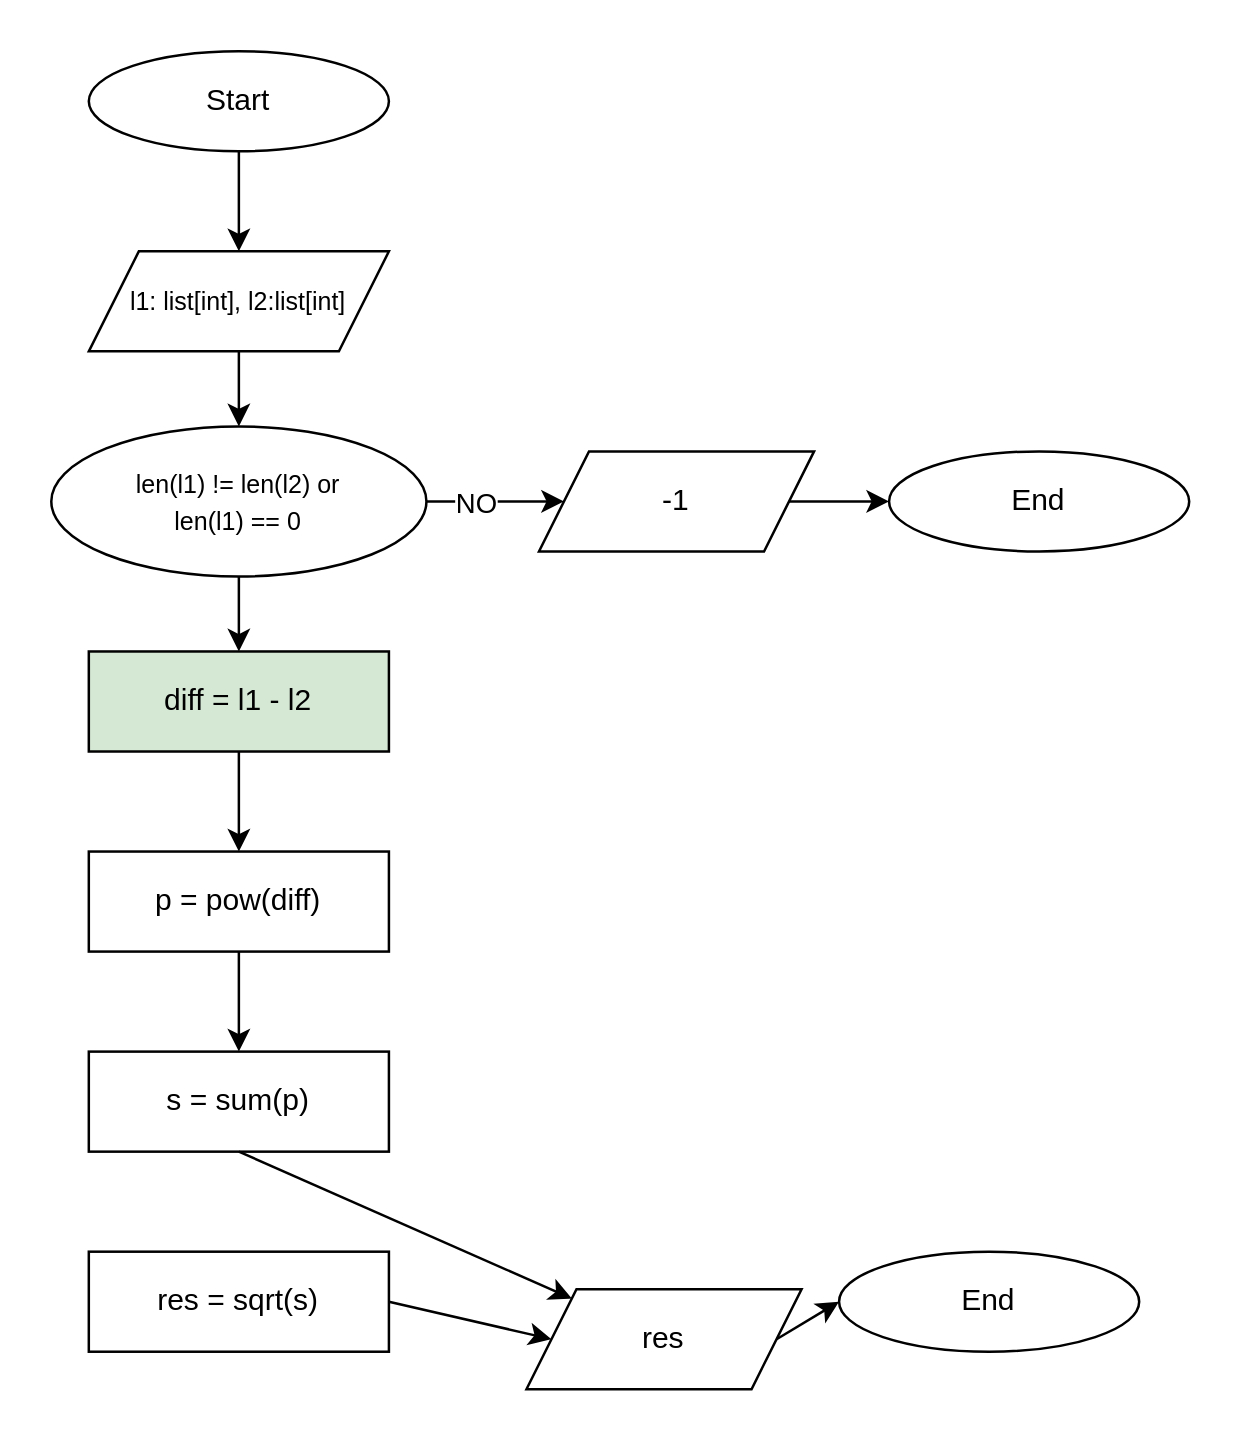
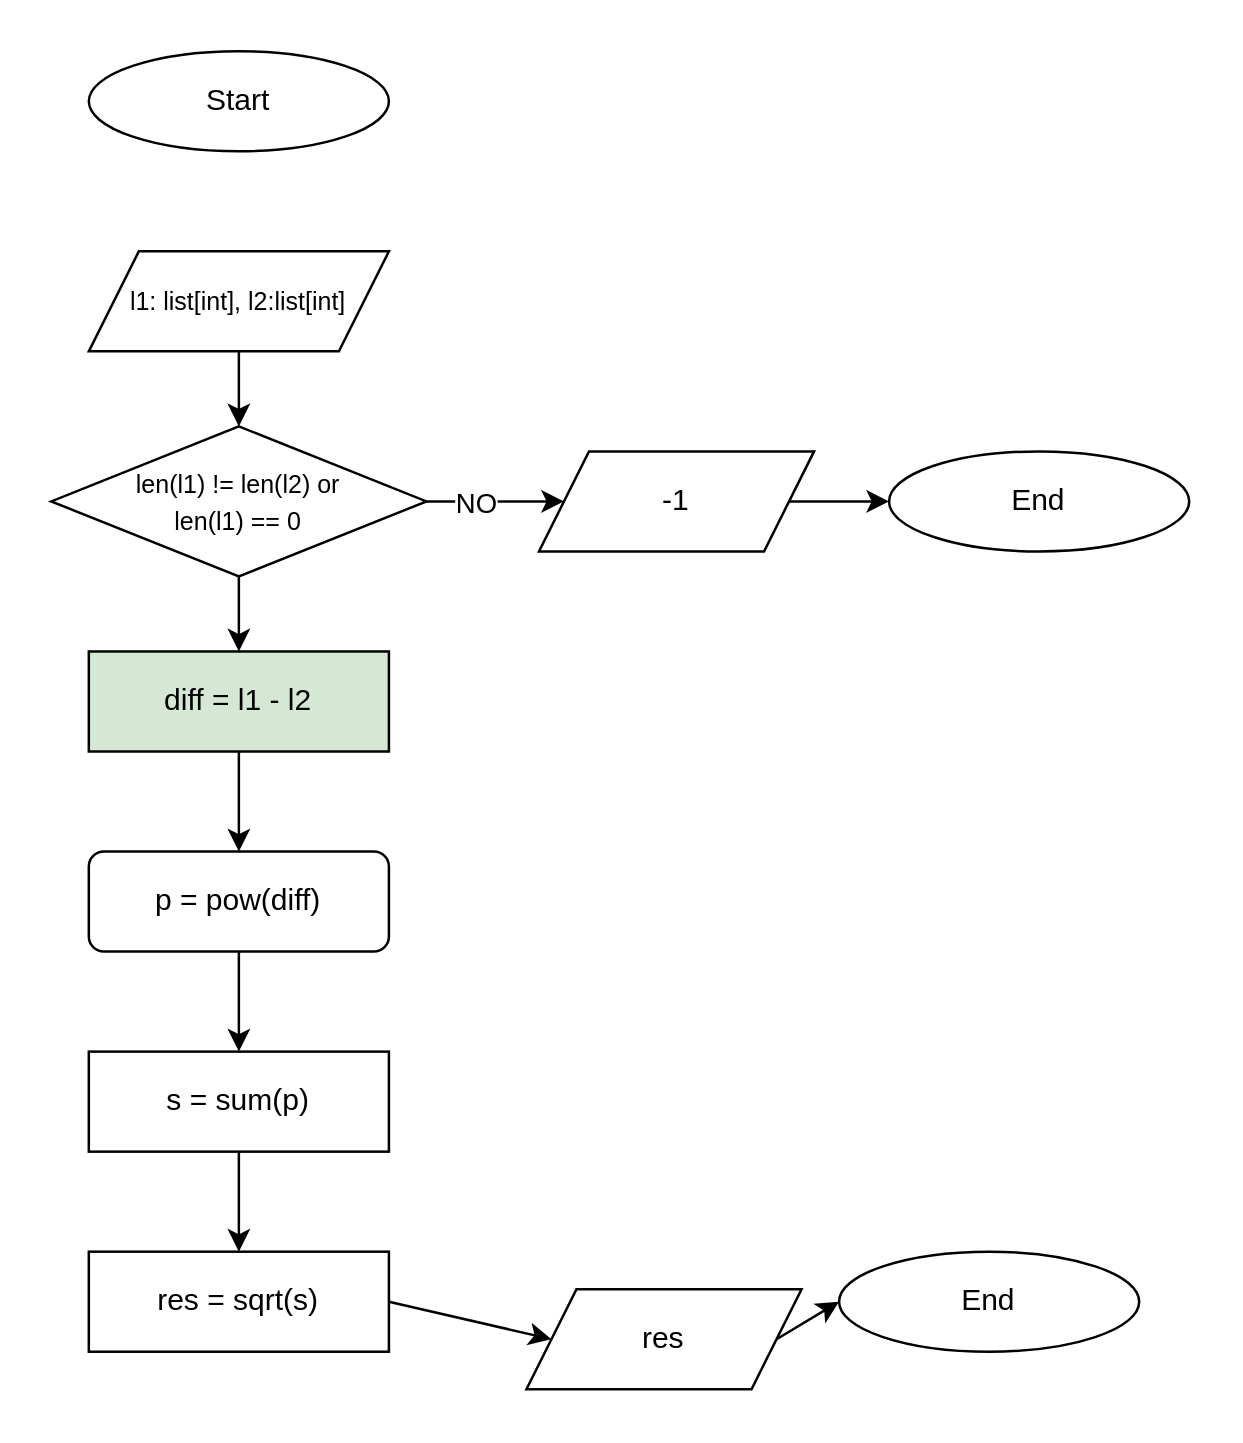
  <mxCell id="0" />
  <mxCell id="1" parent="0" />
  <mxCell id="2" value="Start" style="ellipse;whiteSpace=wrap;html=1;" vertex="1" parent="1"><mxGeometry x="35" y="20" width="120" height="40" as="geometry" /></mxCell>
  <mxCell id="3" value="l1: list[int], l2:list[int]" style="shape=parallelogram;perimeter=parallelogramPerimeter;whiteSpace=wrap;html=1;fixedSize=1;fontSize=10;" vertex="1" parent="1"><mxGeometry x="35" y="100" width="120" height="40" as="geometry" /></mxCell>
- <mxCell id="4" value="&lt;font style=&quot;font-size: 10px;&quot;&gt;len(l1) != len(l2) or&lt;/font&gt;&lt;div&gt;&lt;font style=&quot;font-size: 10px;&quot;&gt;len(l1) == 0&lt;/font&gt;&lt;/div&gt;" style="ellipse;whiteSpace=wrap;html=1;" vertex="1" parent="1"><mxGeometry x="20" y="170" width="150" height="60" as="geometry" /></mxCell>
- <mxCell id="5" value="" style="endArrow=classic;html=1;rounded=0;exitX=0.5;exitY=1;exitDx=0;exitDy=0;entryX=0.5;entryY=0;entryDx=0;entryDy=0;" edge="1" parent="1" source="2" target="3"><mxGeometry width="50" height="50" relative="1" as="geometry"><mxPoint x="-195" y="270" as="sourcePoint" /><mxPoint x="-145" y="220" as="targetPoint" /></mxGeometry></mxCell>
+ <mxCell id="4" value="&lt;font style=&quot;font-size: 10px;&quot;&gt;len(l1) != len(l2) or&lt;/font&gt;&lt;div&gt;&lt;font style=&quot;font-size: 10px;&quot;&gt;len(l1) == 0&lt;/font&gt;&lt;/div&gt;" style="rhombus;whiteSpace=wrap;html=1;" vertex="1" parent="1"><mxGeometry x="20" y="170" width="150" height="60" as="geometry" /></mxCell>
  <mxCell id="6" value="" style="endArrow=classic;html=1;rounded=0;exitX=0.5;exitY=1;exitDx=0;exitDy=0;entryX=0.5;entryY=0;entryDx=0;entryDy=0;" edge="1" parent="1" source="3" target="4"><mxGeometry width="50" height="50" relative="1" as="geometry"><mxPoint x="105" y="70" as="sourcePoint" /><mxPoint x="105" y="110" as="targetPoint" /></mxGeometry></mxCell>
  <mxCell id="7" value="-1" style="shape=parallelogram;perimeter=parallelogramPerimeter;whiteSpace=wrap;html=1;fixedSize=1;" vertex="1" parent="1"><mxGeometry x="215" y="180" width="110" height="40" as="geometry" /></mxCell>
  <mxCell id="8" value="End" style="ellipse;whiteSpace=wrap;html=1;" vertex="1" parent="1"><mxGeometry x="355" y="180" width="120" height="40" as="geometry" /></mxCell>
  <mxCell id="9" value="" style="endArrow=classic;html=1;rounded=0;exitX=1;exitY=0.5;exitDx=0;exitDy=0;entryX=0;entryY=0.5;entryDx=0;entryDy=0;" edge="1" parent="1" source="4" target="7"><mxGeometry width="50" height="50" relative="1" as="geometry"><mxPoint x="105" y="150" as="sourcePoint" /><mxPoint x="105" y="180" as="targetPoint" /></mxGeometry></mxCell>
  <mxCell id="10" value="NO" style="edgeLabel;html=1;align=center;verticalAlign=middle;resizable=0;points=[];" vertex="1" connectable="0" parent="9"><mxGeometry x="-0.293" y="-2" relative="1" as="geometry"><mxPoint y="-2" as="offset" /></mxGeometry></mxCell>
  <mxCell id="11" value="" style="endArrow=classic;html=1;rounded=0;exitX=1;exitY=0.5;exitDx=0;exitDy=0;entryX=0;entryY=0.5;entryDx=0;entryDy=0;" edge="1" parent="1" source="7" target="8"><mxGeometry width="50" height="50" relative="1" as="geometry"><mxPoint x="105" y="150" as="sourcePoint" /><mxPoint x="105" y="180" as="targetPoint" /></mxGeometry></mxCell>
  <mxCell id="12" value="diff = l1 - l2" style="rounded=0;whiteSpace=wrap;html=1;fillColor=#d5e8d4;" vertex="1" parent="1"><mxGeometry x="35" y="260" width="120" height="40" as="geometry" /></mxCell>
- <mxCell id="13" value="p = pow(diff)" style="rounded=0;whiteSpace=wrap;html=1;" vertex="1" parent="1"><mxGeometry x="35" y="340" width="120" height="40" as="geometry" /></mxCell>
+ <mxCell id="13" value="p = pow(diff)" style="whiteSpace=wrap;html=1;rounded=1;" vertex="1" parent="1"><mxGeometry x="35" y="340" width="120" height="40" as="geometry" /></mxCell>
  <mxCell id="14" value="s = sum(p)" style="rounded=0;whiteSpace=wrap;html=1;" vertex="1" parent="1"><mxGeometry x="35" y="420" width="120" height="40" as="geometry" /></mxCell>
  <mxCell id="15" value="res = sqrt(s)" style="rounded=0;whiteSpace=wrap;html=1;" vertex="1" parent="1"><mxGeometry x="35" y="500" width="120" height="40" as="geometry" /></mxCell>
  <mxCell id="16" value="res" style="shape=parallelogram;perimeter=parallelogramPerimeter;whiteSpace=wrap;html=1;fixedSize=1;" vertex="1" parent="1"><mxGeometry x="210" y="515" width="110" height="40" as="geometry" /></mxCell>
  <mxCell id="17" value="End" style="ellipse;whiteSpace=wrap;html=1;" vertex="1" parent="1"><mxGeometry x="335" y="500" width="120" height="40" as="geometry" /></mxCell>
  <mxCell id="18" value="" style="endArrow=classic;html=1;rounded=0;entryX=0;entryY=0.5;entryDx=0;entryDy=0;exitX=1;exitY=0.5;exitDx=0;exitDy=0;" edge="1" parent="1" source="16" target="17"><mxGeometry width="50" height="50" relative="1" as="geometry"><mxPoint x="315" y="550" as="sourcePoint" /><mxPoint x="315" y="520" as="targetPoint" /></mxGeometry></mxCell>
  <mxCell id="19" value="" style="endArrow=classic;html=1;rounded=0;entryX=0;entryY=0.5;entryDx=0;entryDy=0;exitX=1;exitY=0.5;exitDx=0;exitDy=0;" edge="1" parent="1" source="15" target="16"><mxGeometry width="50" height="50" relative="1" as="geometry"><mxPoint x="305" y="530" as="sourcePoint" /><mxPoint x="345" y="530" as="targetPoint" /></mxGeometry></mxCell>
- <mxCell id="20" value="" style="endArrow=classic;html=1;rounded=0;exitX=0.5;exitY=1;exitDx=0;exitDy=0;" edge="1" parent="1" source="14" target="16"><mxGeometry width="50" height="50" relative="1" as="geometry"><mxPoint x="165" y="530" as="sourcePoint" /><mxPoint x="215" y="530" as="targetPoint" /></mxGeometry></mxCell>
+ <mxCell id="20" value="" style="endArrow=classic;html=1;rounded=0;entryX=0.5;entryY=0;entryDx=0;entryDy=0;exitX=0.5;exitY=1;exitDx=0;exitDy=0;" edge="1" parent="1" source="14" target="15"><mxGeometry width="50" height="50" relative="1" as="geometry"><mxPoint x="165" y="530" as="sourcePoint" /><mxPoint x="215" y="530" as="targetPoint" /></mxGeometry></mxCell>
  <mxCell id="21" value="" style="endArrow=classic;html=1;rounded=0;entryX=0.5;entryY=0;entryDx=0;entryDy=0;exitX=0.5;exitY=1;exitDx=0;exitDy=0;" edge="1" parent="1" source="13" target="14"><mxGeometry width="50" height="50" relative="1" as="geometry"><mxPoint x="105" y="470" as="sourcePoint" /><mxPoint x="105" y="510" as="targetPoint" /></mxGeometry></mxCell>
  <mxCell id="22" value="" style="endArrow=classic;html=1;rounded=0;entryX=0.5;entryY=0;entryDx=0;entryDy=0;exitX=0.5;exitY=1;exitDx=0;exitDy=0;" edge="1" parent="1" source="12" target="13"><mxGeometry width="50" height="50" relative="1" as="geometry"><mxPoint x="105" y="390" as="sourcePoint" /><mxPoint x="105" y="430" as="targetPoint" /></mxGeometry></mxCell>
  <mxCell id="23" value="" style="endArrow=classic;html=1;rounded=0;entryX=0.5;entryY=0;entryDx=0;entryDy=0;exitX=0.5;exitY=1;exitDx=0;exitDy=0;" edge="1" parent="1" source="4" target="12"><mxGeometry width="50" height="50" relative="1" as="geometry"><mxPoint x="105" y="310" as="sourcePoint" /><mxPoint x="105" y="350" as="targetPoint" /></mxGeometry></mxCell>
